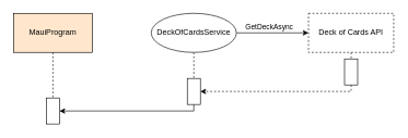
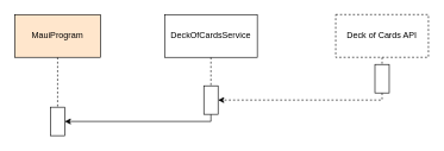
  <mxCell id="0" />
  <mxCell id="1" parent="0" />
- <mxCell id="2" value="" style="edgeStyle=orthogonalEdgeStyle;rounded=0;orthogonalLoop=1;jettySize=auto;html=1;" edge="1" parent="1" source="5" target="8"><mxGeometry relative="1" as="geometry" /></mxCell>
- <mxCell id="3" value="GetDeckAsync" style="edgeLabel;html=1;align=center;verticalAlign=middle;resizable=0;points=[];" vertex="1" connectable="0" parent="2"><mxGeometry x="-0.284" y="1" relative="1" as="geometry"><mxPoint x="10" y="-9" as="offset" /></mxGeometry></mxCell>
  <mxCell id="4" value="" style="edgeStyle=orthogonalEdgeStyle;rounded=0;orthogonalLoop=1;jettySize=auto;html=1;dashed=1;endArrow=none;endFill=0;" edge="1" parent="1" source="5" target="14"><mxGeometry relative="1" as="geometry" /></mxCell>
- <mxCell id="5" value="DeckOfCardsService" style="ellipse;whiteSpace=wrap;html=1;" vertex="1" parent="1"><mxGeometry x="230" y="20" width="130" height="60" as="geometry" /></mxCell>
+ <mxCell id="5" value="DeckOfCardsService" style="rounded=0;whiteSpace=wrap;html=1;" vertex="1" parent="1"><mxGeometry x="230" y="20" width="130" height="60" as="geometry" /></mxCell>
  <mxCell id="6" style="edgeStyle=orthogonalEdgeStyle;rounded=0;orthogonalLoop=1;jettySize=auto;html=1;dashed=1;entryX=1;entryY=0.5;entryDx=0;entryDy=0;" edge="1" parent="1" target="14"><mxGeometry relative="1" as="geometry"><mxPoint x="80" y="140" as="targetPoint" /><mxPoint x="535" y="130" as="sourcePoint" /><Array as="points"><mxPoint x="535" y="140" /></Array></mxGeometry></mxCell>
  <mxCell id="7" style="edgeStyle=orthogonalEdgeStyle;rounded=0;orthogonalLoop=1;jettySize=auto;html=1;exitX=0.5;exitY=1;exitDx=0;exitDy=0;entryX=0.5;entryY=0;entryDx=0;entryDy=0;endArrow=none;endFill=0;dashed=1;" edge="1" parent="1" source="8" target="11"><mxGeometry relative="1" as="geometry" /></mxCell>
  <mxCell id="8" value="Deck of Cards API" style="rounded=0;whiteSpace=wrap;html=1;dashed=1;" vertex="1" parent="1"><mxGeometry x="470" y="20" width="130" height="60" as="geometry" /></mxCell>
  <mxCell id="9" value="" style="edgeStyle=orthogonalEdgeStyle;rounded=0;orthogonalLoop=1;jettySize=auto;html=1;dashed=1;endArrow=none;endFill=0;" edge="1" parent="1" source="10" target="15"><mxGeometry relative="1" as="geometry"><Array as="points"><mxPoint x="80" y="80" /><mxPoint x="80" y="80" /></Array></mxGeometry></mxCell>
  <mxCell id="10" value="MauiProgram" style="rounded=0;whiteSpace=wrap;html=1;fillColor=#ffe6cc;" vertex="1" parent="1"><mxGeometry x="20" y="20" width="120" height="60" as="geometry" /></mxCell>
  <mxCell id="11" value="" style="rounded=0;whiteSpace=wrap;html=1;" vertex="1" parent="1"><mxGeometry x="525" y="90" width="20" height="40" as="geometry" /></mxCell>
  <mxCell id="12" style="edgeStyle=orthogonalEdgeStyle;rounded=0;orthogonalLoop=1;jettySize=auto;html=1;exitX=0.5;exitY=1;exitDx=0;exitDy=0;dashed=1;" edge="1" parent="1" source="14"><mxGeometry relative="1" as="geometry"><mxPoint x="295" y="140" as="targetPoint" /></mxGeometry></mxCell>
  <mxCell id="13" style="edgeStyle=orthogonalEdgeStyle;rounded=0;orthogonalLoop=1;jettySize=auto;html=1;" edge="1" parent="1" source="14"><mxGeometry relative="1" as="geometry"><mxPoint x="90" y="170" as="targetPoint" /><Array as="points"><mxPoint x="295" y="170" /></Array></mxGeometry></mxCell>
  <mxCell id="14" value="" style="rounded=0;whiteSpace=wrap;html=1;" vertex="1" parent="1"><mxGeometry x="285" y="120" width="20" height="40" as="geometry" /></mxCell>
  <mxCell id="15" value="" style="rounded=0;whiteSpace=wrap;html=1;" vertex="1" parent="1"><mxGeometry x="70" y="150" width="20" height="40" as="geometry" /></mxCell>
